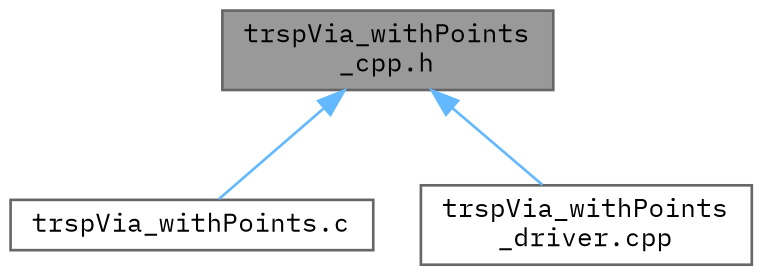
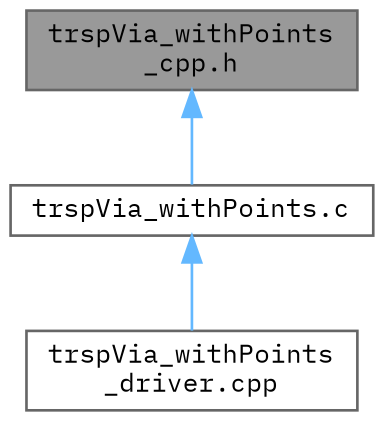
  digraph {
    fontname="IBM Plex Mono"
    node [color=grey40 fillcolor=white fontname="IBM Plex Mono" fontsize=10 shape=box style=filled]
    edge [color=steelblue1 dir=back fontname="IBM Plex Mono" fontsize=10 labelfontname=Helvetica labelfontsize=10 style=solid]
    n1 [color=gray40 fillcolor=grey60 fontcolor=black height=0.2 label="trspVia_withPoints\l_cpp.h" width=0.4]
    n2 [height=0.2 label="trspVia_withPoints.c" width=0.4]
    n3 [height=0.2 label="trspVia_withPoints\l_driver.cpp" width=0.4]
    n1 -> n2
-   n1 -> n3
+   n2 -> n3
  }
